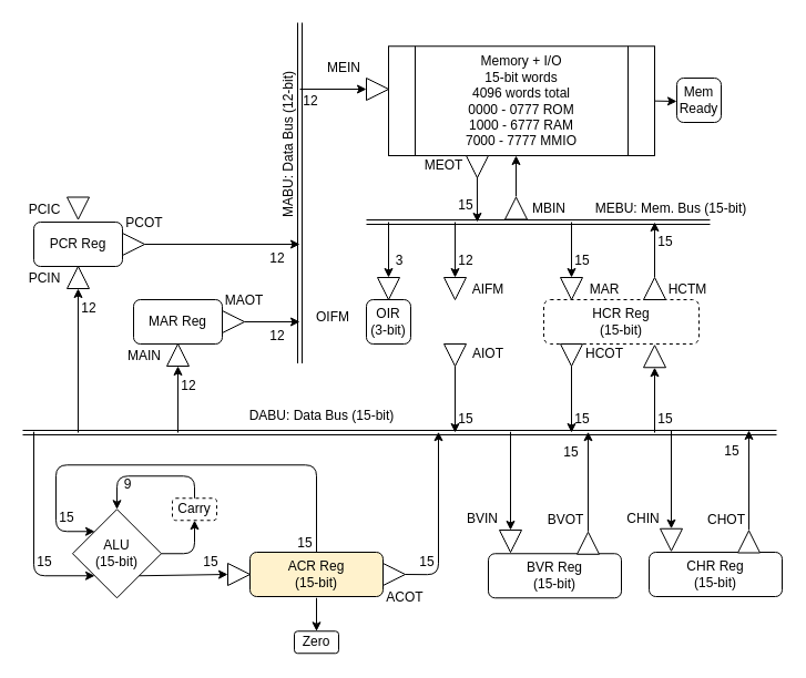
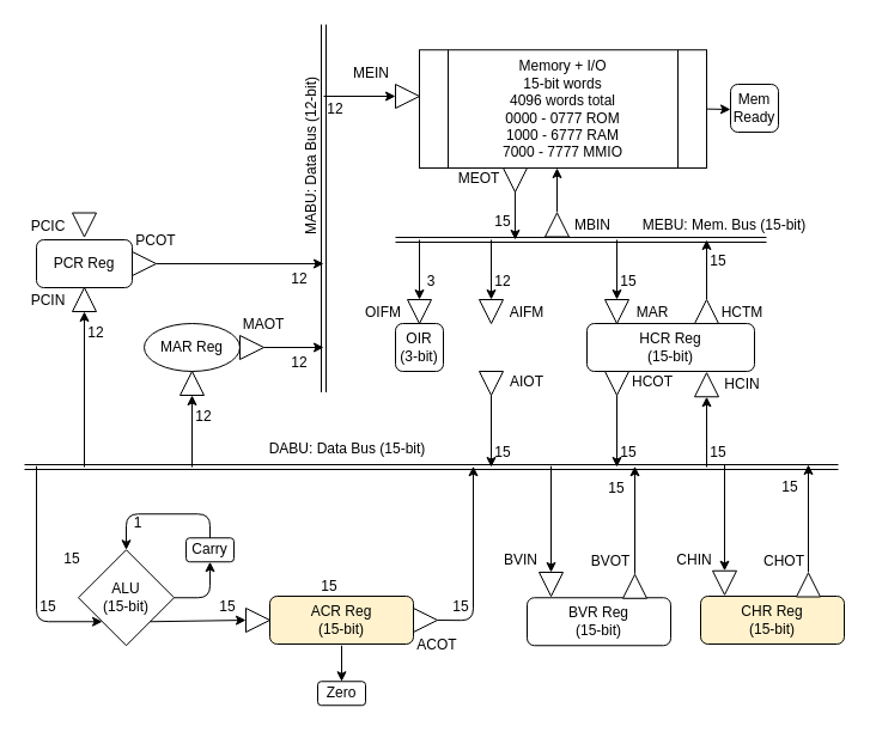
  <mxCell id="0" />
  <mxCell id="1" parent="0" />
  <mxCell id="2" value="PCR Reg" style="rounded=1;whiteSpace=wrap;html=1;" parent="1" vertex="1"><mxGeometry x="30" y="200" width="80" height="40" as="geometry" /></mxCell>
  <mxCell id="3" value="" style="triangle;whiteSpace=wrap;html=1;rotation=-90;" parent="1" vertex="1"><mxGeometry x="60" y="240" width="20" height="20" as="geometry" /></mxCell>
  <mxCell id="4" value="PCIN" style="text;html=1;align=center;verticalAlign=middle;whiteSpace=wrap;rounded=0;" parent="1" vertex="1"><mxGeometry x="20" y="242.5" width="40" height="17.5" as="geometry" /></mxCell>
  <mxCell id="5" value="" style="triangle;whiteSpace=wrap;html=1;rotation=0;" parent="1" vertex="1"><mxGeometry x="110" y="210" width="20" height="20" as="geometry" /></mxCell>
  <mxCell id="6" value="PCOT" style="text;html=1;align=center;verticalAlign=middle;whiteSpace=wrap;rounded=0;" parent="1" vertex="1"><mxGeometry x="110" y="192.5" width="40" height="17.5" as="geometry" /></mxCell>
- <mxCell id="7" value="MAR Reg" style="rounded=1;whiteSpace=wrap;html=1;" parent="1" vertex="1"><mxGeometry x="120" y="270" width="80" height="40" as="geometry" /></mxCell>
+ <mxCell id="7" value="MAR Reg" style="ellipse;whiteSpace=wrap;html=1;" parent="1" vertex="1"><mxGeometry x="120" y="270" width="80" height="40" as="geometry" /></mxCell>
  <mxCell id="8" value="" style="triangle;whiteSpace=wrap;html=1;rotation=-90;" parent="1" vertex="1"><mxGeometry x="150" y="310" width="20" height="20" as="geometry" /></mxCell>
- <mxCell id="9" value="MAIN" style="text;html=1;align=center;verticalAlign=middle;whiteSpace=wrap;rounded=0;" parent="1" vertex="1"><mxGeometry x="110" y="312.5" width="40" height="17.5" as="geometry" /></mxCell>
  <mxCell id="10" value="" style="triangle;whiteSpace=wrap;html=1;rotation=0;" parent="1" vertex="1"><mxGeometry x="200" y="280" width="20" height="20" as="geometry" /></mxCell>
  <mxCell id="11" value="MAOT" style="text;html=1;align=center;verticalAlign=middle;whiteSpace=wrap;rounded=0;" parent="1" vertex="1"><mxGeometry x="200" y="262.5" width="40" height="17.5" as="geometry" /></mxCell>
  <mxCell id="12" value="" style="shape=link;html=1;rounded=0;" parent="1" edge="1"><mxGeometry width="100" relative="1" as="geometry"><mxPoint x="20" y="390" as="sourcePoint" /><mxPoint x="700" y="390" as="targetPoint" /></mxGeometry></mxCell>
  <mxCell id="13" value="" style="endArrow=classic;html=1;rounded=0;entryX=0;entryY=0.5;entryDx=0;entryDy=0;" parent="1" target="3" edge="1"><mxGeometry width="50" height="50" relative="1" as="geometry"><mxPoint x="70" y="390" as="sourcePoint" /><mxPoint x="80" y="400" as="targetPoint" /></mxGeometry></mxCell>
  <mxCell id="14" value="" style="endArrow=classic;html=1;rounded=0;entryX=0;entryY=0.5;entryDx=0;entryDy=0;" parent="1" target="8" edge="1"><mxGeometry width="50" height="50" relative="1" as="geometry"><mxPoint x="160" y="390" as="sourcePoint" /><mxPoint x="80" y="273" as="targetPoint" /></mxGeometry></mxCell>
  <mxCell id="15" value="12" style="text;html=1;align=center;verticalAlign=middle;whiteSpace=wrap;rounded=0;" parent="1" vertex="1"><mxGeometry x="160" y="340" width="20" height="15" as="geometry" /></mxCell>
  <mxCell id="16" value="12" style="text;html=1;align=center;verticalAlign=middle;whiteSpace=wrap;rounded=0;" parent="1" vertex="1"><mxGeometry x="70" y="270" width="20" height="15" as="geometry" /></mxCell>
  <mxCell id="17" value="" style="shape=link;html=1;rounded=0;" parent="1" edge="1"><mxGeometry width="100" relative="1" as="geometry"><mxPoint x="270" y="327.5" as="sourcePoint" /><mxPoint x="270" y="20" as="targetPoint" /></mxGeometry></mxCell>
  <mxCell id="18" value="" style="endArrow=classic;html=1;rounded=0;" parent="1" edge="1"><mxGeometry width="50" height="50" relative="1" as="geometry"><mxPoint x="130" y="220" as="sourcePoint" /><mxPoint x="270" y="220" as="targetPoint" /></mxGeometry></mxCell>
  <mxCell id="19" value="" style="endArrow=classic;html=1;rounded=0;exitX=1;exitY=0.5;exitDx=0;exitDy=0;" parent="1" source="10" edge="1"><mxGeometry width="50" height="50" relative="1" as="geometry"><mxPoint x="140" y="230" as="sourcePoint" /><mxPoint x="270" y="290" as="targetPoint" /></mxGeometry></mxCell>
  <mxCell id="20" value="Memory + I/O&lt;div&gt;15-bit words&lt;/div&gt;&lt;div&gt;4096 words total&lt;/div&gt;&lt;div&gt;0000 - 0777 ROM&lt;br&gt;1000 - 6777 RAM&lt;br&gt;7000 - 7777 MMIO&lt;/div&gt;" style="shape=process;whiteSpace=wrap;html=1;backgroundOutline=1;" parent="1" vertex="1"><mxGeometry x="350" y="41.25" width="240" height="98.75" as="geometry" /></mxCell>
  <mxCell id="21" value="OIR&lt;br&gt;(3-bit)" style="rounded=1;whiteSpace=wrap;html=1;" parent="1" vertex="1"><mxGeometry x="330" y="270" width="40" height="40" as="geometry" /></mxCell>
  <mxCell id="22" value="" style="triangle;whiteSpace=wrap;html=1;rotation=90;" parent="1" vertex="1"><mxGeometry x="340" y="250" width="20" height="20" as="geometry" /></mxCell>
  <mxCell id="23" value="" style="triangle;whiteSpace=wrap;html=1;rotation=90;" parent="1" vertex="1"><mxGeometry x="400" y="250" width="20" height="20" as="geometry" /></mxCell>
  <mxCell id="24" value="AIFM" style="text;html=1;align=center;verticalAlign=middle;whiteSpace=wrap;rounded=0;" parent="1" vertex="1"><mxGeometry x="420" y="252.5" width="40" height="17.5" as="geometry" /></mxCell>
- <mxCell id="25" value="OIFM" style="text;html=1;align=center;verticalAlign=middle;whiteSpace=wrap;rounded=0;" parent="1" vertex="1"><mxGeometry x="280" y="277.5" width="40" height="17.5" as="geometry" /></mxCell>
+ <mxCell id="25" value="OIFM" style="text;html=1;align=center;verticalAlign=middle;whiteSpace=wrap;rounded=0;" parent="1" vertex="1"><mxGeometry x="300" y="252.5" width="40" height="17.5" as="geometry" /></mxCell>
  <mxCell id="26" value="12" style="text;html=1;align=center;verticalAlign=middle;whiteSpace=wrap;rounded=0;" parent="1" vertex="1"><mxGeometry x="240" y="295" width="20" height="15" as="geometry" /></mxCell>
  <mxCell id="27" value="12" style="text;html=1;align=center;verticalAlign=middle;whiteSpace=wrap;rounded=0;" parent="1" vertex="1"><mxGeometry x="240" y="225" width="20" height="15" as="geometry" /></mxCell>
  <mxCell id="28" value="" style="triangle;whiteSpace=wrap;html=1;rotation=90;" parent="1" vertex="1"><mxGeometry x="400" y="310" width="20" height="20" as="geometry" /></mxCell>
  <mxCell id="29" value="" style="endArrow=classic;html=1;rounded=0;exitX=1;exitY=0.5;exitDx=0;exitDy=0;" parent="1" source="28" edge="1"><mxGeometry width="50" height="50" relative="1" as="geometry"><mxPoint x="370" y="320" as="sourcePoint" /><mxPoint x="410" y="390" as="targetPoint" /></mxGeometry></mxCell>
  <mxCell id="30" value="AIOT" style="text;html=1;align=center;verticalAlign=middle;whiteSpace=wrap;rounded=0;" parent="1" vertex="1"><mxGeometry x="420" y="310" width="40" height="17.5" as="geometry" /></mxCell>
- <mxCell id="31" value="HCR Reg&lt;div&gt;(15-bit)&lt;/div&gt;" style="rounded=1;whiteSpace=wrap;html=1;dashed=1;" parent="1" vertex="1"><mxGeometry x="490" y="270" width="140" height="40" as="geometry" /></mxCell>
+ <mxCell id="31" value="HCR Reg&lt;div&gt;(15-bit)&lt;/div&gt;" style="rounded=1;whiteSpace=wrap;html=1;" parent="1" vertex="1"><mxGeometry x="490" y="270" width="140" height="40" as="geometry" /></mxCell>
  <mxCell id="32" value="" style="triangle;whiteSpace=wrap;html=1;rotation=90;" parent="1" vertex="1"><mxGeometry x="505" y="250" width="20" height="20" as="geometry" /></mxCell>
  <mxCell id="33" value="MAR" style="text;html=1;align=center;verticalAlign=middle;whiteSpace=wrap;rounded=0;" parent="1" vertex="1"><mxGeometry x="525" y="252.5" width="40" height="17.5" as="geometry" /></mxCell>
  <mxCell id="34" value="" style="triangle;whiteSpace=wrap;html=1;rotation=90;" parent="1" vertex="1"><mxGeometry x="505" y="310" width="20" height="20" as="geometry" /></mxCell>
  <mxCell id="35" value="HCOT" style="text;html=1;align=center;verticalAlign=middle;whiteSpace=wrap;rounded=0;" parent="1" vertex="1"><mxGeometry x="525" y="310" width="40" height="17.5" as="geometry" /></mxCell>
  <mxCell id="36" value="" style="endArrow=classic;html=1;rounded=0;exitX=1;exitY=0.5;exitDx=0;exitDy=0;" parent="1" source="34" edge="1"><mxGeometry width="50" height="50" relative="1" as="geometry"><mxPoint x="385" y="340" as="sourcePoint" /><mxPoint x="515" y="390" as="targetPoint" /></mxGeometry></mxCell>
  <mxCell id="37" value="15" style="text;html=1;align=center;verticalAlign=middle;whiteSpace=wrap;rounded=0;" parent="1" vertex="1"><mxGeometry x="410" y="370" width="20" height="15" as="geometry" /></mxCell>
  <mxCell id="38" value="15" style="text;html=1;align=center;verticalAlign=middle;whiteSpace=wrap;rounded=0;" parent="1" vertex="1"><mxGeometry x="515" y="370" width="20" height="15" as="geometry" /></mxCell>
  <mxCell id="39" value="12" style="text;html=1;align=center;verticalAlign=middle;whiteSpace=wrap;rounded=0;" parent="1" vertex="1"><mxGeometry x="410" y="227.5" width="20" height="15" as="geometry" /></mxCell>
  <mxCell id="40" value="3" style="text;html=1;align=center;verticalAlign=middle;whiteSpace=wrap;rounded=0;" parent="1" vertex="1"><mxGeometry x="350" y="227.5" width="20" height="15" as="geometry" /></mxCell>
  <mxCell id="41" value="15" style="text;html=1;align=center;verticalAlign=middle;whiteSpace=wrap;rounded=0;" parent="1" vertex="1"><mxGeometry x="515" y="227.5" width="20" height="15" as="geometry" /></mxCell>
  <mxCell id="42" value="ALU&lt;br&gt;&lt;div&gt;&lt;span style=&quot;background-color: transparent; color: light-dark(rgb(0, 0, 0), rgb(255, 255, 255));&quot;&gt;(15-bit)&lt;/span&gt;&lt;/div&gt;" style="rhombus;whiteSpace=wrap;html=1;" parent="1" vertex="1"><mxGeometry x="65" y="459.25" width="80" height="80" as="geometry" /></mxCell>
  <mxCell id="43" value="" style="endArrow=classic;html=1;rounded=1;entryX=0;entryY=1;entryDx=0;entryDy=0;curved=0;" parent="1" target="42" edge="1"><mxGeometry width="50" height="50" relative="1" as="geometry"><mxPoint x="30" y="389.25" as="sourcePoint" /><mxPoint x="35" y="319.25" as="targetPoint" /><Array as="points"><mxPoint x="30" y="519.25" /></Array></mxGeometry></mxCell>
  <mxCell id="44" value="15" style="text;html=1;align=center;verticalAlign=middle;whiteSpace=wrap;rounded=0;" parent="1" vertex="1"><mxGeometry x="30" y="499.25" width="20" height="15" as="geometry" /></mxCell>
  <mxCell id="45" value="ACR Reg&lt;div&gt;(15-bit)&lt;/div&gt;" style="rounded=1;whiteSpace=wrap;html=1;fillColor=#fff2cc;" parent="1" vertex="1"><mxGeometry x="225" y="498" width="120" height="40" as="geometry" /></mxCell>
  <mxCell id="46" value="" style="triangle;whiteSpace=wrap;html=1;rotation=0;" parent="1" vertex="1"><mxGeometry x="205" y="508" width="20" height="20" as="geometry" /></mxCell>
  <mxCell id="47" value="" style="endArrow=classic;html=1;rounded=0;entryX=0;entryY=0.5;entryDx=0;entryDy=0;exitX=1;exitY=1;exitDx=0;exitDy=0;" parent="1" source="42" target="46" edge="1"><mxGeometry width="50" height="50" relative="1" as="geometry"><mxPoint x="155" y="449.25" as="sourcePoint" /><mxPoint x="205" y="399.25" as="targetPoint" /></mxGeometry></mxCell>
  <mxCell id="48" value="15" style="text;html=1;align=center;verticalAlign=middle;whiteSpace=wrap;rounded=0;" parent="1" vertex="1"><mxGeometry x="180" y="499.25" width="20" height="15" as="geometry" /></mxCell>
- <mxCell id="49" value="Carry" style="rounded=1;whiteSpace=wrap;html=1;dashed=1;" parent="1" vertex="1"><mxGeometry x="155" y="449.25" width="40" height="20" as="geometry" /></mxCell>
+ <mxCell id="49" value="Carry" style="rounded=1;whiteSpace=wrap;html=1;" parent="1" vertex="1"><mxGeometry x="155" y="449.25" width="40" height="20" as="geometry" /></mxCell>
  <mxCell id="50" value="" style="endArrow=classic;html=1;rounded=1;entryX=0.5;entryY=1;entryDx=0;entryDy=0;exitX=1;exitY=0.5;exitDx=0;exitDy=0;curved=0;" parent="1" source="42" target="49" edge="1"><mxGeometry width="50" height="50" relative="1" as="geometry"><mxPoint x="275" y="509.25" as="sourcePoint" /><mxPoint x="325" y="459.25" as="targetPoint" /><Array as="points"><mxPoint x="175" y="499.25" /></Array></mxGeometry></mxCell>
  <mxCell id="51" value="" style="endArrow=classic;html=1;rounded=1;entryX=0.5;entryY=0;entryDx=0;entryDy=0;exitX=0.5;exitY=0;exitDx=0;exitDy=0;curved=0;" parent="1" source="49" target="42" edge="1"><mxGeometry width="50" height="50" relative="1" as="geometry"><mxPoint x="275" y="509.25" as="sourcePoint" /><mxPoint x="325" y="459.25" as="targetPoint" /><Array as="points"><mxPoint x="175" y="429.25" /><mxPoint x="105" y="429.25" /></Array></mxGeometry></mxCell>
- <mxCell id="52" value="" style="endArrow=classic;html=1;rounded=1;entryX=0;entryY=0;entryDx=0;entryDy=0;exitX=0.5;exitY=0;exitDx=0;exitDy=0;curved=0;" parent="1" source="45" target="42" edge="1"><mxGeometry width="50" height="50" relative="1" as="geometry"><mxPoint x="275" y="509.25" as="sourcePoint" /><mxPoint x="325" y="459.25" as="targetPoint" /><Array as="points"><mxPoint x="285" y="419.25" /><mxPoint x="50" y="419.25" /><mxPoint x="50" y="479.25" /></Array></mxGeometry></mxCell>
  <mxCell id="53" value="15" style="text;html=1;align=center;verticalAlign=middle;whiteSpace=wrap;rounded=0;" parent="1" vertex="1"><mxGeometry x="50" y="459.25" width="20" height="15" as="geometry" /></mxCell>
- <mxCell id="54" value="9" style="text;html=1;align=center;verticalAlign=middle;whiteSpace=wrap;rounded=0;" parent="1" vertex="1"><mxGeometry x="105" y="429.25" width="20" height="15" as="geometry" /></mxCell>
+ <mxCell id="54" value="1" style="text;html=1;align=center;verticalAlign=middle;whiteSpace=wrap;rounded=0;" parent="1" vertex="1"><mxGeometry x="105" y="429.25" width="20" height="15" as="geometry" /></mxCell>
  <mxCell id="55" value="" style="triangle;whiteSpace=wrap;html=1;rotation=0;" parent="1" vertex="1"><mxGeometry x="345" y="508" width="20" height="20" as="geometry" /></mxCell>
  <mxCell id="56" value="ACOT" style="text;html=1;align=center;verticalAlign=middle;whiteSpace=wrap;rounded=0;" parent="1" vertex="1"><mxGeometry x="345" y="530.5" width="40" height="17.5" as="geometry" /></mxCell>
  <mxCell id="57" value="" style="endArrow=classic;html=1;rounded=1;exitX=1;exitY=0.5;exitDx=0;exitDy=0;curved=0;" parent="1" source="55" edge="1"><mxGeometry width="50" height="50" relative="1" as="geometry"><mxPoint x="265" y="489.25" as="sourcePoint" /><mxPoint x="395" y="389.25" as="targetPoint" /><Array as="points"><mxPoint x="395" y="518.25" /></Array></mxGeometry></mxCell>
  <mxCell id="58" value="15" style="text;html=1;align=center;verticalAlign=middle;whiteSpace=wrap;rounded=0;" parent="1" vertex="1"><mxGeometry x="375" y="499.25" width="20" height="15" as="geometry" /></mxCell>
  <mxCell id="59" value="15" style="text;html=1;align=center;verticalAlign=middle;whiteSpace=wrap;rounded=0;" parent="1" vertex="1"><mxGeometry x="265" y="482.25" width="20" height="15" as="geometry" /></mxCell>
  <mxCell id="60" value="Zero" style="rounded=1;whiteSpace=wrap;html=1;" parent="1" vertex="1"><mxGeometry x="265" y="569.25" width="40" height="20" as="geometry" /></mxCell>
  <mxCell id="61" value="" style="endArrow=classic;html=1;rounded=0;" parent="1" target="60" edge="1"><mxGeometry width="50" height="50" relative="1" as="geometry"><mxPoint x="285" y="539.25" as="sourcePoint" /><mxPoint x="335" y="409.25" as="targetPoint" /></mxGeometry></mxCell>
  <mxCell id="62" value="" style="shape=link;html=1;rounded=0;" parent="1" edge="1"><mxGeometry width="100" relative="1" as="geometry"><mxPoint x="330" y="200" as="sourcePoint" /><mxPoint x="640" y="200" as="targetPoint" /></mxGeometry></mxCell>
  <mxCell id="63" value="" style="endArrow=classic;html=1;rounded=0;exitX=0.929;exitY=0.502;exitDx=0;exitDy=0;exitPerimeter=0;" parent="1" source="64" edge="1"><mxGeometry width="50" height="50" relative="1" as="geometry"><mxPoint x="430" y="160" as="sourcePoint" /><mxPoint x="430" y="200" as="targetPoint" /></mxGeometry></mxCell>
  <mxCell id="64" value="" style="triangle;whiteSpace=wrap;html=1;rotation=90;" parent="1" vertex="1"><mxGeometry x="420" y="140" width="20" height="20" as="geometry" /></mxCell>
  <mxCell id="65" value="15" style="text;html=1;align=center;verticalAlign=middle;whiteSpace=wrap;rounded=0;" parent="1" vertex="1"><mxGeometry x="410" y="177.5" width="20" height="15" as="geometry" /></mxCell>
  <mxCell id="66" value="MEOT" style="text;html=1;align=center;verticalAlign=middle;whiteSpace=wrap;rounded=0;" parent="1" vertex="1"><mxGeometry x="380" y="140" width="40" height="17.5" as="geometry" /></mxCell>
  <mxCell id="67" value="" style="endArrow=classic;html=1;rounded=0;entryX=0;entryY=0.5;entryDx=0;entryDy=0;" parent="1" target="23" edge="1"><mxGeometry width="50" height="50" relative="1" as="geometry"><mxPoint x="410" y="200" as="sourcePoint" /><mxPoint x="430" y="200" as="targetPoint" /></mxGeometry></mxCell>
  <mxCell id="68" value="" style="endArrow=classic;html=1;rounded=0;entryX=0;entryY=0.5;entryDx=0;entryDy=0;" parent="1" target="22" edge="1"><mxGeometry width="50" height="50" relative="1" as="geometry"><mxPoint x="350" y="200" as="sourcePoint" /><mxPoint x="430" y="200" as="targetPoint" /></mxGeometry></mxCell>
  <mxCell id="69" value="" style="endArrow=classic;html=1;rounded=0;entryX=0;entryY=0.5;entryDx=0;entryDy=0;" parent="1" target="32" edge="1"><mxGeometry width="50" height="50" relative="1" as="geometry"><mxPoint x="515" y="200" as="sourcePoint" /><mxPoint x="395" y="200" as="targetPoint" /></mxGeometry></mxCell>
  <mxCell id="70" value="DABU: Data Bus (15-bit)" style="text;html=1;align=center;verticalAlign=middle;whiteSpace=wrap;rounded=0;" parent="1" vertex="1"><mxGeometry x="220" y="365" width="140" height="20" as="geometry" /></mxCell>
  <mxCell id="71" value="MABU: Data Bus (12-bit)" style="text;html=1;align=center;verticalAlign=middle;whiteSpace=wrap;rounded=0;rotation=-90;" parent="1" vertex="1"><mxGeometry x="190" y="120" width="140" height="20" as="geometry" /></mxCell>
  <mxCell id="72" value="" style="endArrow=classic;html=1;rounded=0;entryX=0;entryY=0.5;entryDx=0;entryDy=0;" parent="1" target="73" edge="1"><mxGeometry width="50" height="50" relative="1" as="geometry"><mxPoint x="270" y="80" as="sourcePoint" /><mxPoint x="320" y="20" as="targetPoint" /></mxGeometry></mxCell>
  <mxCell id="73" value="" style="triangle;whiteSpace=wrap;html=1;rotation=0;" parent="1" vertex="1"><mxGeometry x="330" y="70" width="20" height="20" as="geometry" /></mxCell>
  <mxCell id="74" value="12" style="text;html=1;align=center;verticalAlign=middle;whiteSpace=wrap;rounded=0;" parent="1" vertex="1"><mxGeometry x="270" y="83.13" width="20" height="15" as="geometry" /></mxCell>
  <mxCell id="75" value="MEIN" style="text;html=1;align=center;verticalAlign=middle;whiteSpace=wrap;rounded=0;" parent="1" vertex="1"><mxGeometry x="290" y="52.5" width="40" height="17.5" as="geometry" /></mxCell>
  <mxCell id="76" value="" style="endArrow=classic;html=1;rounded=0;exitX=1;exitY=0.5;exitDx=0;exitDy=0;" parent="1" source="20" edge="1"><mxGeometry width="50" height="50" relative="1" as="geometry"><mxPoint x="660" y="240" as="sourcePoint" /><mxPoint x="610" y="91" as="targetPoint" /></mxGeometry></mxCell>
  <mxCell id="77" value="Mem Ready" style="rounded=1;whiteSpace=wrap;html=1;" parent="1" vertex="1"><mxGeometry x="610" y="70" width="40" height="40" as="geometry" /></mxCell>
  <mxCell id="78" value="MEBU: Mem. Bus (15-bit)" style="text;html=1;align=center;verticalAlign=middle;whiteSpace=wrap;rounded=0;rotation=0;" parent="1" vertex="1"><mxGeometry x="535" y="177.5" width="140" height="20" as="geometry" /></mxCell>
  <mxCell id="79" value="BVR Reg&lt;div&gt;(15-bit)&lt;/div&gt;" style="rounded=1;whiteSpace=wrap;html=1;" parent="1" vertex="1"><mxGeometry x="440" y="499.25" width="120" height="40" as="geometry" /></mxCell>
  <mxCell id="80" value="" style="triangle;whiteSpace=wrap;html=1;rotation=90;" parent="1" vertex="1"><mxGeometry x="450" y="478" width="20" height="20" as="geometry" /></mxCell>
  <mxCell id="81" value="" style="triangle;whiteSpace=wrap;html=1;rotation=-90;" parent="1" vertex="1"><mxGeometry x="520" y="479.75" width="20" height="20" as="geometry" /></mxCell>
  <mxCell id="82" value="BVOT" style="text;html=1;align=center;verticalAlign=middle;whiteSpace=wrap;rounded=0;" parent="1" vertex="1"><mxGeometry x="490" y="460.5" width="40" height="17.5" as="geometry" /></mxCell>
  <mxCell id="83" value="BVIN" style="text;html=1;align=center;verticalAlign=middle;whiteSpace=wrap;rounded=0;" parent="1" vertex="1"><mxGeometry x="415" y="459.25" width="40" height="17.5" as="geometry" /></mxCell>
  <mxCell id="84" value="" style="endArrow=classic;html=1;rounded=0;entryX=0;entryY=0.5;entryDx=0;entryDy=0;" parent="1" target="80" edge="1"><mxGeometry width="50" height="50" relative="1" as="geometry"><mxPoint x="460" y="389.25" as="sourcePoint" /><mxPoint x="490" y="439.25" as="targetPoint" /></mxGeometry></mxCell>
  <mxCell id="85" value="" style="endArrow=classic;html=1;rounded=0;" parent="1" edge="1"><mxGeometry width="50" height="50" relative="1" as="geometry"><mxPoint x="530" y="479.25" as="sourcePoint" /><mxPoint x="530" y="389.25" as="targetPoint" /></mxGeometry></mxCell>
  <mxCell id="86" value="15" style="text;html=1;align=center;verticalAlign=middle;whiteSpace=wrap;rounded=0;" parent="1" vertex="1"><mxGeometry x="505" y="400.5" width="20" height="15" as="geometry" /></mxCell>
  <mxCell id="87" value="" style="triangle;whiteSpace=wrap;html=1;rotation=-90;" parent="1" vertex="1"><mxGeometry x="580" y="250" width="20" height="20" as="geometry" /></mxCell>
  <mxCell id="88" value="HCTM" style="text;html=1;align=center;verticalAlign=middle;whiteSpace=wrap;rounded=0;" parent="1" vertex="1"><mxGeometry x="600" y="252" width="40" height="17.5" as="geometry" /></mxCell>
  <mxCell id="89" value="" style="endArrow=classic;html=1;rounded=0;" parent="1" edge="1"><mxGeometry width="50" height="50" relative="1" as="geometry"><mxPoint x="590" y="249.5" as="sourcePoint" /><mxPoint x="590" y="200" as="targetPoint" /></mxGeometry></mxCell>
  <mxCell id="90" value="" style="triangle;whiteSpace=wrap;html=1;rotation=-90;" parent="1" vertex="1"><mxGeometry x="455" y="177.5" width="20" height="20" as="geometry" /></mxCell>
  <mxCell id="91" value="MBIN" style="text;html=1;align=center;verticalAlign=middle;whiteSpace=wrap;rounded=0;" parent="1" vertex="1"><mxGeometry x="475" y="179.5" width="40" height="17.5" as="geometry" /></mxCell>
  <mxCell id="92" value="" style="endArrow=classic;html=1;rounded=0;" parent="1" edge="1"><mxGeometry width="50" height="50" relative="1" as="geometry"><mxPoint x="465" y="177" as="sourcePoint" /><mxPoint x="465" y="140" as="targetPoint" /></mxGeometry></mxCell>
  <mxCell id="93" value="15" style="text;html=1;align=center;verticalAlign=middle;whiteSpace=wrap;rounded=0;" parent="1" vertex="1"><mxGeometry x="590" y="210" width="20" height="15" as="geometry" /></mxCell>
  <mxCell id="94" value="" style="triangle;whiteSpace=wrap;html=1;rotation=90;" parent="1" vertex="1"><mxGeometry x="60" y="177.5" width="20" height="20" as="geometry" /></mxCell>
  <mxCell id="95" value="PCIC" style="text;html=1;align=center;verticalAlign=middle;whiteSpace=wrap;rounded=0;" parent="1" vertex="1"><mxGeometry x="20" y="180" width="40" height="17.5" as="geometry" /></mxCell>
  <mxCell id="96" value="" style="triangle;whiteSpace=wrap;html=1;rotation=-90;" parent="1" vertex="1"><mxGeometry x="580" y="311.25" width="20" height="20" as="geometry" /></mxCell>
+ <mxCell id="97" value="HCIN" style="text;html=1;align=center;verticalAlign=middle;whiteSpace=wrap;rounded=0;" parent="1" vertex="1"><mxGeometry x="600" y="312.5" width="40" height="17.5" as="geometry" /></mxCell>
  <mxCell id="98" value="" style="endArrow=classic;html=1;rounded=0;entryX=0;entryY=0.5;entryDx=0;entryDy=0;" parent="1" target="96" edge="1"><mxGeometry width="50" height="50" relative="1" as="geometry"><mxPoint x="590" y="390" as="sourcePoint" /><mxPoint x="590" y="345" as="targetPoint" /></mxGeometry></mxCell>
  <mxCell id="99" value="15" style="text;html=1;align=center;verticalAlign=middle;whiteSpace=wrap;rounded=0;" parent="1" vertex="1"><mxGeometry x="590" y="370" width="20" height="15" as="geometry" /></mxCell>
- <mxCell id="100" value="CHR Reg&lt;div&gt;(15-bit)&lt;/div&gt;" style="rounded=1;whiteSpace=wrap;html=1;" parent="1" vertex="1"><mxGeometry x="585" y="498" width="120" height="40" as="geometry" /></mxCell>
+ <mxCell id="100" value="CHR Reg&lt;div&gt;(15-bit)&lt;/div&gt;" style="rounded=1;whiteSpace=wrap;html=1;fillColor=#fff2cc;" parent="1" vertex="1"><mxGeometry x="585" y="498" width="120" height="40" as="geometry" /></mxCell>
  <mxCell id="101" value="" style="triangle;whiteSpace=wrap;html=1;rotation=90;" parent="1" vertex="1"><mxGeometry x="595" y="476.75" width="20" height="20" as="geometry" /></mxCell>
  <mxCell id="102" value="" style="triangle;whiteSpace=wrap;html=1;rotation=-90;" parent="1" vertex="1"><mxGeometry x="665" y="478.5" width="20" height="20" as="geometry" /></mxCell>
  <mxCell id="103" value="CHOT" style="text;html=1;align=center;verticalAlign=middle;whiteSpace=wrap;rounded=0;" parent="1" vertex="1"><mxGeometry x="635" y="460.5" width="40" height="17.5" as="geometry" /></mxCell>
  <mxCell id="104" value="CHIN" style="text;html=1;align=center;verticalAlign=middle;whiteSpace=wrap;rounded=0;" parent="1" vertex="1"><mxGeometry x="560" y="459.25" width="40" height="17.5" as="geometry" /></mxCell>
  <mxCell id="105" value="" style="endArrow=classic;html=1;rounded=0;entryX=0;entryY=0.5;entryDx=0;entryDy=0;" parent="1" target="101" edge="1"><mxGeometry width="50" height="50" relative="1" as="geometry"><mxPoint x="605" y="388" as="sourcePoint" /><mxPoint x="635" y="438" as="targetPoint" /></mxGeometry></mxCell>
  <mxCell id="106" value="" style="endArrow=classic;html=1;rounded=0;" parent="1" edge="1"><mxGeometry width="50" height="50" relative="1" as="geometry"><mxPoint x="675" y="478" as="sourcePoint" /><mxPoint x="675" y="388" as="targetPoint" /></mxGeometry></mxCell>
  <mxCell id="107" value="15" style="text;html=1;align=center;verticalAlign=middle;whiteSpace=wrap;rounded=0;" parent="1" vertex="1"><mxGeometry x="650" y="399.25" width="20" height="15" as="geometry" /></mxCell>
